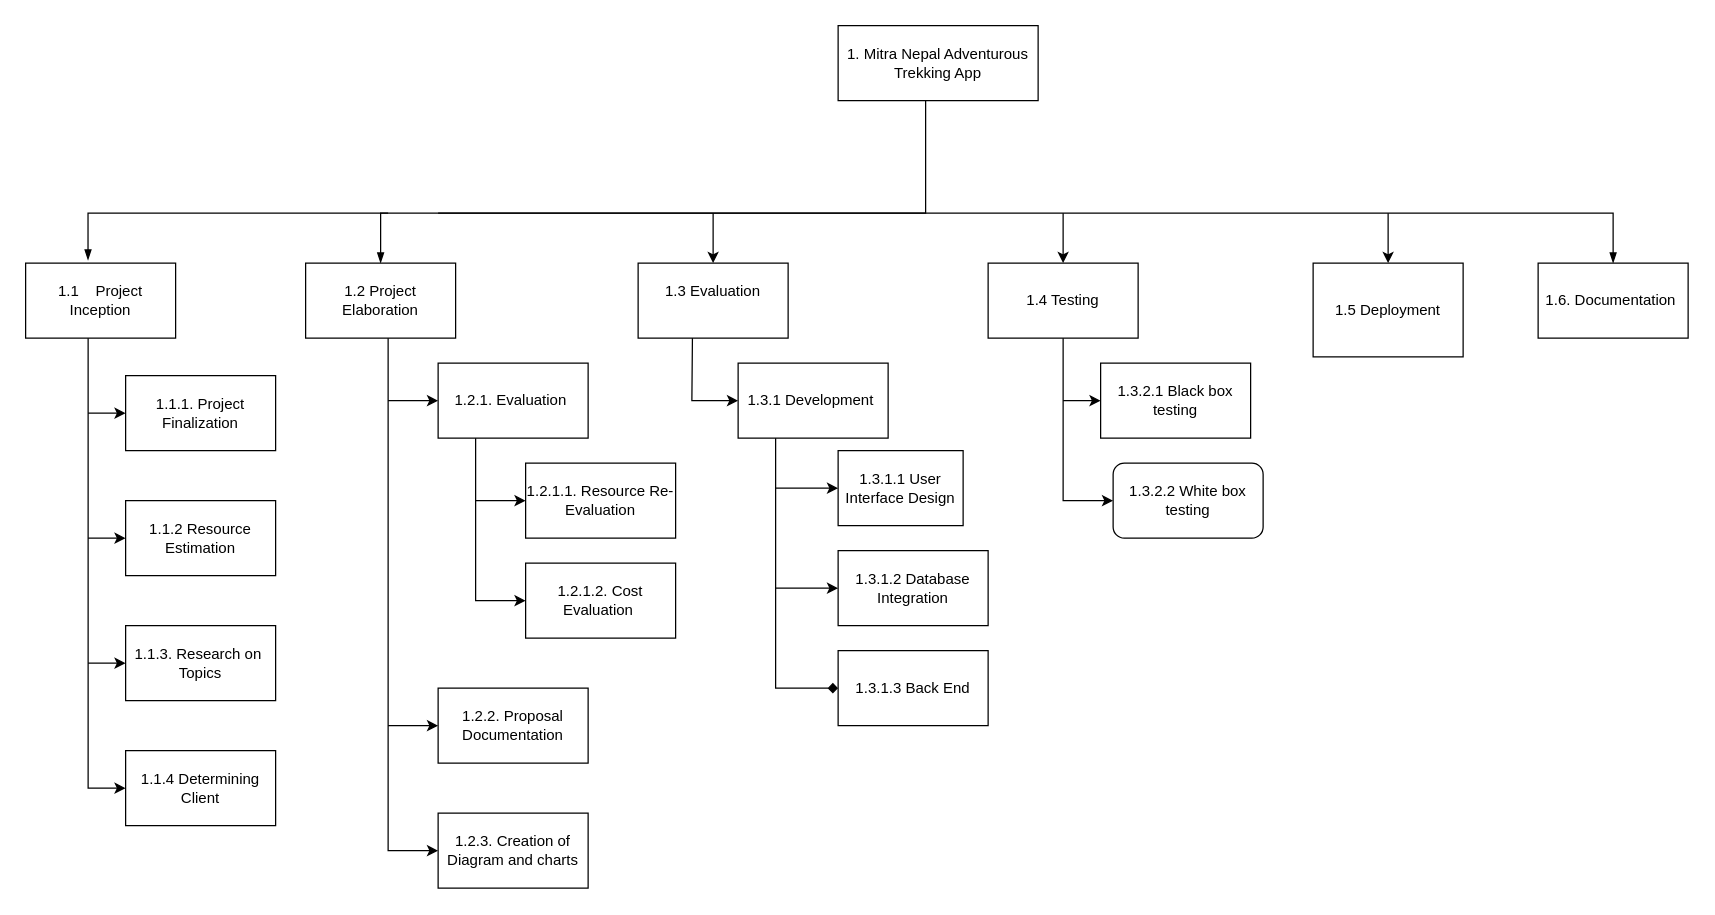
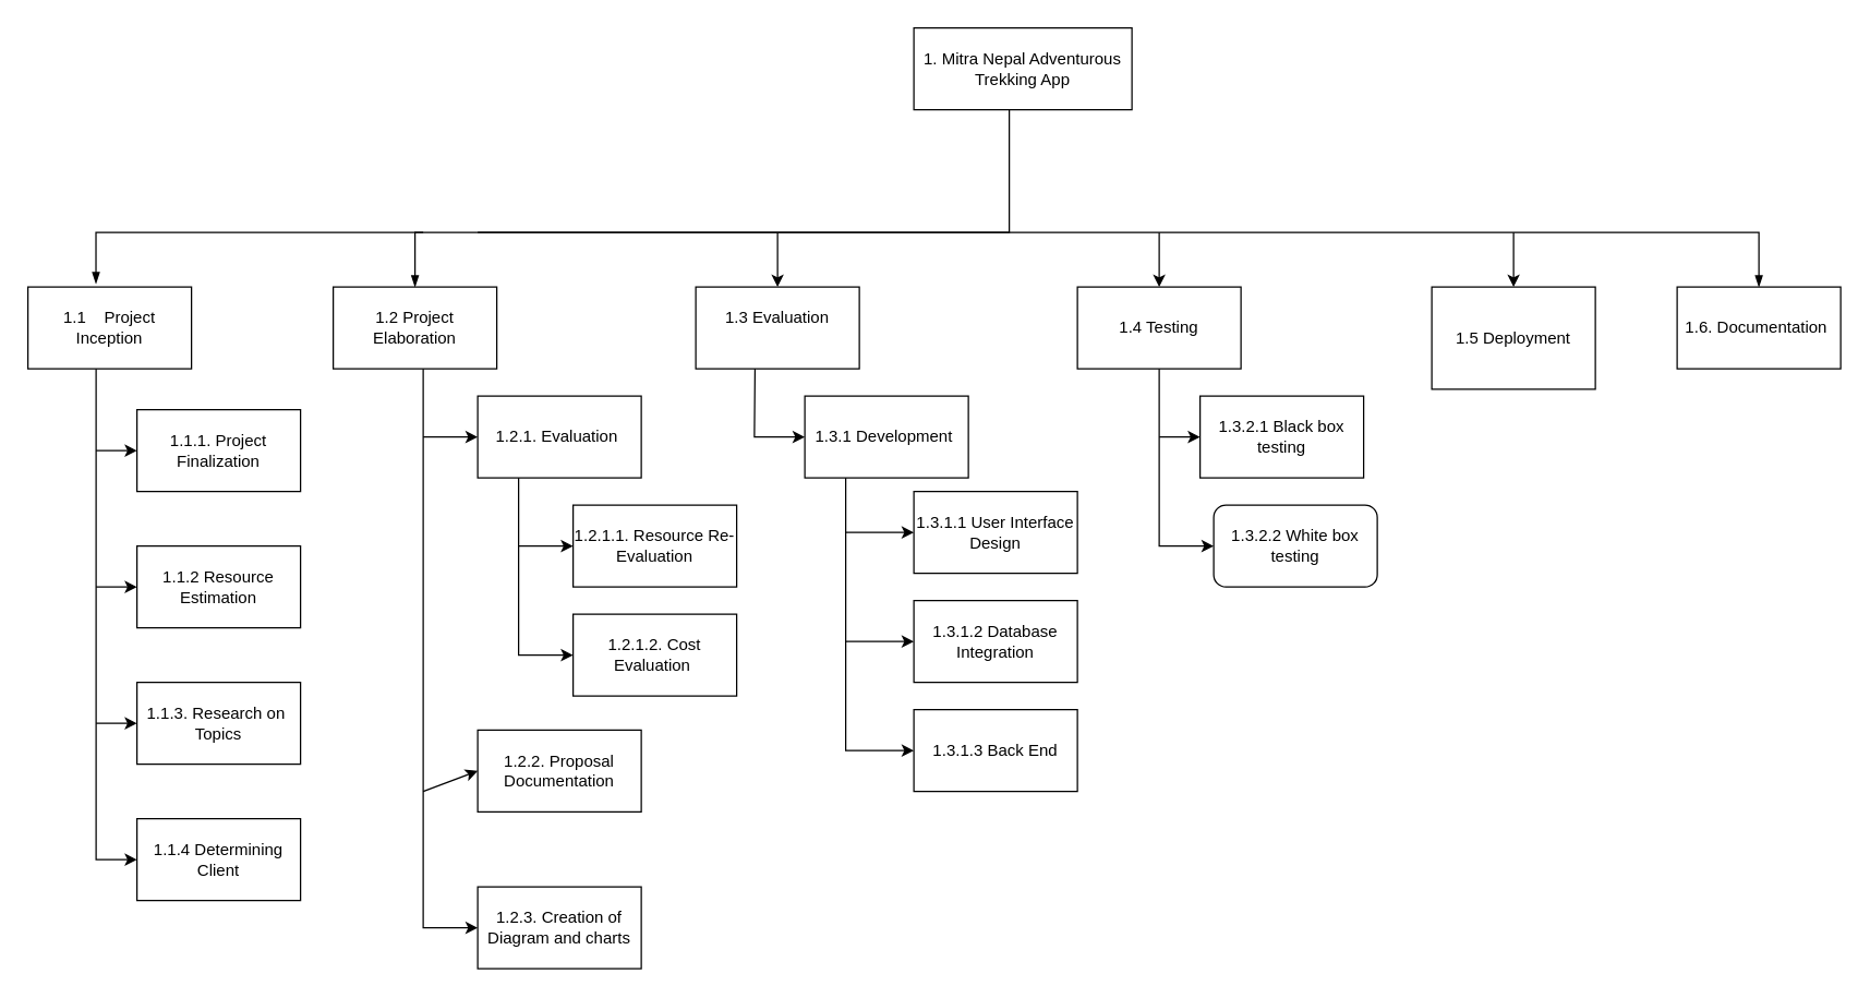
  <mxCell id="0" />
  <mxCell id="1" parent="0" />
  <mxCell id="2" value="" style="endArrow=blockThin;endFill=1;fontSize=11;edgeStyle=elbowEdgeStyle;elbow=vertical;rounded=0;entryX=0.5;entryY=0;entryDx=0;entryDy=0;" parent="1" target="24" edge="1"><mxGeometry relative="1" as="geometry"><mxPoint x="350" y="170" as="sourcePoint" /><mxPoint x="1290" y="170" as="targetPoint" /><Array as="points"><mxPoint x="650" y="170" /></Array></mxGeometry></mxCell>
  <mxCell id="3" value="" style="endArrow=blockThin;endFill=1;fontSize=11;edgeStyle=elbowEdgeStyle;elbow=vertical;rounded=0;entryX=0.5;entryY=0;entryDx=0;entryDy=0;" parent="1" target="8" edge="1"><mxGeometry relative="1" as="geometry"><mxPoint x="310" y="170" as="sourcePoint" /><mxPoint x="340" y="210" as="targetPoint" /><Array as="points"><mxPoint x="300" y="170" /></Array></mxGeometry></mxCell>
  <mxCell id="4" value="" style="endArrow=blockThin;endFill=1;fontSize=11;edgeStyle=elbowEdgeStyle;elbow=vertical;rounded=0;entryX=0.416;entryY=-0.04;entryDx=0;entryDy=0;entryPerimeter=0;" parent="1" target="6" edge="1"><mxGeometry relative="1" as="geometry"><mxPoint x="740" y="80" as="sourcePoint" /><mxPoint x="60" y="170" as="targetPoint" /><Array as="points"><mxPoint x="230" y="170" /></Array></mxGeometry></mxCell>
  <mxCell id="5" value="1. Mitra Nepal Adventurous Trekking App" style="rounded=0;whiteSpace=wrap;html=1;" vertex="1" parent="1"><mxGeometry x="670" y="20" width="160" height="60" as="geometry" /></mxCell>
  <mxCell id="6" value="1.1&lt;span style=&quot;white-space: pre;&quot;&gt;&#09;&lt;/span&gt; Project Inception" style="rounded=0;whiteSpace=wrap;html=1;" vertex="1" parent="1"><mxGeometry x="20" y="210" width="120" height="60" as="geometry" /></mxCell>
  <mxCell id="7" value="1.1.1. Project Finalization" style="rounded=0;whiteSpace=wrap;html=1;" vertex="1" parent="1"><mxGeometry x="100" y="300" width="120" height="60" as="geometry" /></mxCell>
  <mxCell id="8" value="1.2 Project Elaboration" style="rounded=0;whiteSpace=wrap;html=1;" vertex="1" parent="1"><mxGeometry x="244" y="210" width="120" height="60" as="geometry" /></mxCell>
  <mxCell id="9" value="1.3 Evaluation&lt;br&gt;&amp;nbsp;" style="rounded=0;whiteSpace=wrap;html=1;" vertex="1" parent="1"><mxGeometry x="510" y="210" width="120" height="60" as="geometry" /></mxCell>
- <mxCell id="10" value="1.2.2. Proposal Documentation" style="rounded=0;whiteSpace=wrap;html=1;" vertex="1" parent="1"><mxGeometry x="350" y="550" width="120" height="60" as="geometry" /></mxCell>
+ <mxCell id="10" value="1.2.2. Proposal Documentation" style="rounded=0;whiteSpace=wrap;html=1;" vertex="1" parent="1"><mxGeometry x="350" y="535" width="120" height="60" as="geometry" /></mxCell>
  <mxCell id="11" value="1.3.1 Development&amp;nbsp;" style="rounded=0;whiteSpace=wrap;html=1;" vertex="1" parent="1"><mxGeometry x="590" y="290" width="120" height="60" as="geometry" /></mxCell>
  <mxCell id="12" value="" style="endArrow=classic;html=1;rounded=0;entryX=0.5;entryY=0;entryDx=0;entryDy=0;" edge="1" parent="1" target="9"><mxGeometry width="50" height="50" relative="1" as="geometry"><mxPoint x="570" y="170" as="sourcePoint" /><mxPoint x="630" y="200" as="targetPoint" /></mxGeometry></mxCell>
  <mxCell id="13" value="1.1.4 Determining Client" style="rounded=0;whiteSpace=wrap;html=1;" vertex="1" parent="1"><mxGeometry x="100" y="600" width="120" height="60" as="geometry" /></mxCell>
  <mxCell id="14" value="1.1.3. Research on&amp;nbsp; Topics" style="rounded=0;whiteSpace=wrap;html=1;" vertex="1" parent="1"><mxGeometry x="100" y="500" width="120" height="60" as="geometry" /></mxCell>
  <mxCell id="15" value="1.1.2 Resource Estimation" style="rounded=0;whiteSpace=wrap;html=1;" vertex="1" parent="1"><mxGeometry x="100" y="400" width="120" height="60" as="geometry" /></mxCell>
  <mxCell id="16" value="1.2.1. Evaluation&amp;nbsp;" style="rounded=0;whiteSpace=wrap;html=1;" vertex="1" parent="1"><mxGeometry x="350" y="290" width="120" height="60" as="geometry" /></mxCell>
  <mxCell id="17" value="1.4 Testing" style="rounded=0;whiteSpace=wrap;html=1;" vertex="1" parent="1"><mxGeometry x="790" y="210" width="120" height="60" as="geometry" /></mxCell>
  <mxCell id="18" value="1.2.1.2. Cost Evaluation&amp;nbsp;" style="rounded=0;whiteSpace=wrap;html=1;" vertex="1" parent="1"><mxGeometry x="420" y="450" width="120" height="60" as="geometry" /></mxCell>
  <mxCell id="19" value="1.2.1.1. Resource Re-Evaluation" style="rounded=0;whiteSpace=wrap;html=1;" vertex="1" parent="1"><mxGeometry x="420" y="370" width="120" height="60" as="geometry" /></mxCell>
  <mxCell id="20" value="1.3.2.1 Black box testing" style="rounded=0;whiteSpace=wrap;html=1;" vertex="1" parent="1"><mxGeometry x="880" y="290" width="120" height="60" as="geometry" /></mxCell>
  <mxCell id="21" value="1.3.1.3 Back End" style="rounded=0;whiteSpace=wrap;html=1;" vertex="1" parent="1"><mxGeometry x="670" y="520" width="120" height="60" as="geometry" /></mxCell>
  <mxCell id="22" value="1.3.1.2 Database Integration" style="rounded=0;whiteSpace=wrap;html=1;" vertex="1" parent="1"><mxGeometry x="670" y="440" width="120" height="60" as="geometry" /></mxCell>
- <mxCell id="23" value="1.3.1.1 User Interface Design" style="rounded=0;whiteSpace=wrap;html=1;" vertex="1" parent="1"><mxGeometry x="670" y="360" width="100" height="60" as="geometry" /></mxCell>
+ <mxCell id="23" value="1.3.1.1 User Interface Design" style="rounded=0;whiteSpace=wrap;html=1;" vertex="1" parent="1"><mxGeometry x="670" y="360" width="120" height="60" as="geometry" /></mxCell>
  <mxCell id="24" value="1.6. Documentation&amp;nbsp;" style="rounded=0;whiteSpace=wrap;html=1;" vertex="1" parent="1"><mxGeometry x="1230" y="210" width="120" height="60" as="geometry" /></mxCell>
  <mxCell id="25" value="1.5 Deployment" style="rounded=0;whiteSpace=wrap;html=1;" vertex="1" parent="1"><mxGeometry x="1050" y="210" width="120" height="75" as="geometry" /></mxCell>
  <mxCell id="26" value="" style="endArrow=classic;html=1;rounded=0;entryX=0;entryY=0.5;entryDx=0;entryDy=0;" edge="1" parent="1" target="13"><mxGeometry width="50" height="50" relative="1" as="geometry"><mxPoint x="70" y="270" as="sourcePoint" /><mxPoint x="100" y="730" as="targetPoint" /><Array as="points"><mxPoint x="70" y="630" /></Array></mxGeometry></mxCell>
  <mxCell id="27" value="" style="endArrow=classic;html=1;rounded=0;entryX=0;entryY=0.5;entryDx=0;entryDy=0;" edge="1" parent="1" target="31"><mxGeometry width="50" height="50" relative="1" as="geometry"><mxPoint x="310" y="270" as="sourcePoint" /><mxPoint x="340" y="810" as="targetPoint" /><Array as="points"><mxPoint x="310" y="680" /></Array></mxGeometry></mxCell>
  <mxCell id="28" value="" style="endArrow=classic;html=1;rounded=0;entryX=0;entryY=0.5;entryDx=0;entryDy=0;exitX=0.362;exitY=1;exitDx=0;exitDy=0;exitPerimeter=0;" edge="1" parent="1" source="9" target="11"><mxGeometry width="50" height="50" relative="1" as="geometry"><mxPoint x="555" y="270" as="sourcePoint" /><mxPoint x="610" y="760" as="targetPoint" /><Array as="points"><mxPoint x="553" y="320" /></Array></mxGeometry></mxCell>
  <mxCell id="29" value="" style="endArrow=classic;html=1;rounded=0;entryX=0;entryY=0.5;entryDx=0;entryDy=0;" edge="1" parent="1" target="35"><mxGeometry width="50" height="50" relative="1" as="geometry"><mxPoint x="850" y="270" as="sourcePoint" /><mxPoint x="870" y="480" as="targetPoint" /><Array as="points"><mxPoint x="850" y="400" /></Array></mxGeometry></mxCell>
  <mxCell id="30" style="edgeStyle=orthogonalEdgeStyle;rounded=0;orthogonalLoop=1;jettySize=auto;html=1;exitX=0.5;exitY=1;exitDx=0;exitDy=0;" edge="1" parent="1" source="16" target="16"><mxGeometry relative="1" as="geometry" /></mxCell>
  <mxCell id="31" value="1.2.3. Creation of Diagram and charts" style="rounded=0;whiteSpace=wrap;html=1;" vertex="1" parent="1"><mxGeometry x="350" y="650" width="120" height="60" as="geometry" /></mxCell>
  <mxCell id="32" value="" style="endArrow=classic;html=1;rounded=0;entryX=0;entryY=0.5;entryDx=0;entryDy=0;" edge="1" parent="1" target="7"><mxGeometry width="50" height="50" relative="1" as="geometry"><mxPoint x="70" y="330" as="sourcePoint" /><mxPoint x="-100" y="620" as="targetPoint" /></mxGeometry></mxCell>
  <mxCell id="33" value="" style="endArrow=classic;html=1;rounded=0;entryX=0;entryY=0.5;entryDx=0;entryDy=0;" edge="1" parent="1" target="15"><mxGeometry width="50" height="50" relative="1" as="geometry"><mxPoint x="70" y="430" as="sourcePoint" /><mxPoint x="-100" y="620" as="targetPoint" /></mxGeometry></mxCell>
  <mxCell id="34" value="" style="endArrow=classic;html=1;rounded=0;entryX=0;entryY=0.5;entryDx=0;entryDy=0;" edge="1" parent="1" target="14"><mxGeometry width="50" height="50" relative="1" as="geometry"><mxPoint x="70" y="530" as="sourcePoint" /><mxPoint x="-100" y="620" as="targetPoint" /></mxGeometry></mxCell>
  <mxCell id="35" value="1.3.2.2 White box testing" style="whiteSpace=wrap;html=1;rounded=1;" vertex="1" parent="1"><mxGeometry x="890" y="370" width="120" height="60" as="geometry" /></mxCell>
  <mxCell id="36" value="" style="endArrow=classic;html=1;rounded=0;entryX=0;entryY=0.5;entryDx=0;entryDy=0;" edge="1" parent="1" target="16"><mxGeometry width="50" height="50" relative="1" as="geometry"><mxPoint x="310" y="320" as="sourcePoint" /><mxPoint x="360" y="470" as="targetPoint" /></mxGeometry></mxCell>
  <mxCell id="37" value="" style="endArrow=classic;html=1;rounded=0;exitX=0.25;exitY=1;exitDx=0;exitDy=0;entryX=0;entryY=0.5;entryDx=0;entryDy=0;" edge="1" parent="1" source="16" target="18"><mxGeometry width="50" height="50" relative="1" as="geometry"><mxPoint x="320" y="530" as="sourcePoint" /><mxPoint x="370" y="480" as="targetPoint" /><Array as="points"><mxPoint x="380" y="480" /></Array></mxGeometry></mxCell>
  <mxCell id="38" value="" style="endArrow=classic;html=1;rounded=0;entryX=0;entryY=0.5;entryDx=0;entryDy=0;" edge="1" parent="1" target="19"><mxGeometry width="50" height="50" relative="1" as="geometry"><mxPoint x="380" y="400" as="sourcePoint" /><mxPoint x="380" y="490" as="targetPoint" /></mxGeometry></mxCell>
  <mxCell id="39" value="" style="endArrow=classic;html=1;rounded=0;entryX=0;entryY=0.5;entryDx=0;entryDy=0;" edge="1" parent="1" target="23"><mxGeometry width="50" height="50" relative="1" as="geometry"><mxPoint x="620" y="390" as="sourcePoint" /><mxPoint x="350" y="460" as="targetPoint" /></mxGeometry></mxCell>
- <mxCell id="40" value="" style="endArrow=diamond;html=1;rounded=0;exitX=0.25;exitY=1;exitDx=0;exitDy=0;entryX=0;entryY=0.5;entryDx=0;entryDy=0;" edge="1" parent="1" source="11" target="21"><mxGeometry width="50" height="50" relative="1" as="geometry"><mxPoint x="300" y="510" as="sourcePoint" /><mxPoint x="350" y="460" as="targetPoint" /><Array as="points"><mxPoint x="620" y="550" /></Array></mxGeometry></mxCell>
+ <mxCell id="40" value="" style="endArrow=classic;html=1;rounded=0;exitX=0.25;exitY=1;exitDx=0;exitDy=0;entryX=0;entryY=0.5;entryDx=0;entryDy=0;" edge="1" parent="1" source="11" target="21"><mxGeometry width="50" height="50" relative="1" as="geometry"><mxPoint x="300" y="510" as="sourcePoint" /><mxPoint x="350" y="460" as="targetPoint" /><Array as="points"><mxPoint x="620" y="550" /></Array></mxGeometry></mxCell>
  <mxCell id="41" value="" style="endArrow=classic;html=1;rounded=0;entryX=0;entryY=0.5;entryDx=0;entryDy=0;" edge="1" parent="1" target="10"><mxGeometry width="50" height="50" relative="1" as="geometry"><mxPoint x="310" y="580" as="sourcePoint" /><mxPoint x="350" y="460" as="targetPoint" /></mxGeometry></mxCell>
  <mxCell id="42" value="" style="endArrow=classic;html=1;rounded=0;entryX=0;entryY=0.5;entryDx=0;entryDy=0;" edge="1" parent="1" target="22"><mxGeometry width="50" height="50" relative="1" as="geometry"><mxPoint x="620" y="470" as="sourcePoint" /><mxPoint x="470" y="500" as="targetPoint" /></mxGeometry></mxCell>
  <mxCell id="43" value="" style="endArrow=classic;html=1;rounded=0;entryX=0;entryY=0.5;entryDx=0;entryDy=0;" edge="1" parent="1" target="20"><mxGeometry width="50" height="50" relative="1" as="geometry"><mxPoint x="850" y="320" as="sourcePoint" /><mxPoint x="530" y="370" as="targetPoint" /></mxGeometry></mxCell>
  <mxCell id="44" value="" style="endArrow=classic;html=1;rounded=0;" edge="1" parent="1" target="25"><mxGeometry width="50" height="50" relative="1" as="geometry"><mxPoint x="1110" y="170" as="sourcePoint" /><mxPoint x="680" y="370" as="targetPoint" /></mxGeometry></mxCell>
  <mxCell id="45" value="" style="endArrow=classic;html=1;rounded=0;entryX=0.5;entryY=0;entryDx=0;entryDy=0;" edge="1" parent="1" target="17"><mxGeometry width="50" height="50" relative="1" as="geometry"><mxPoint x="850" y="170" as="sourcePoint" /><mxPoint x="680" y="370" as="targetPoint" /></mxGeometry></mxCell>
